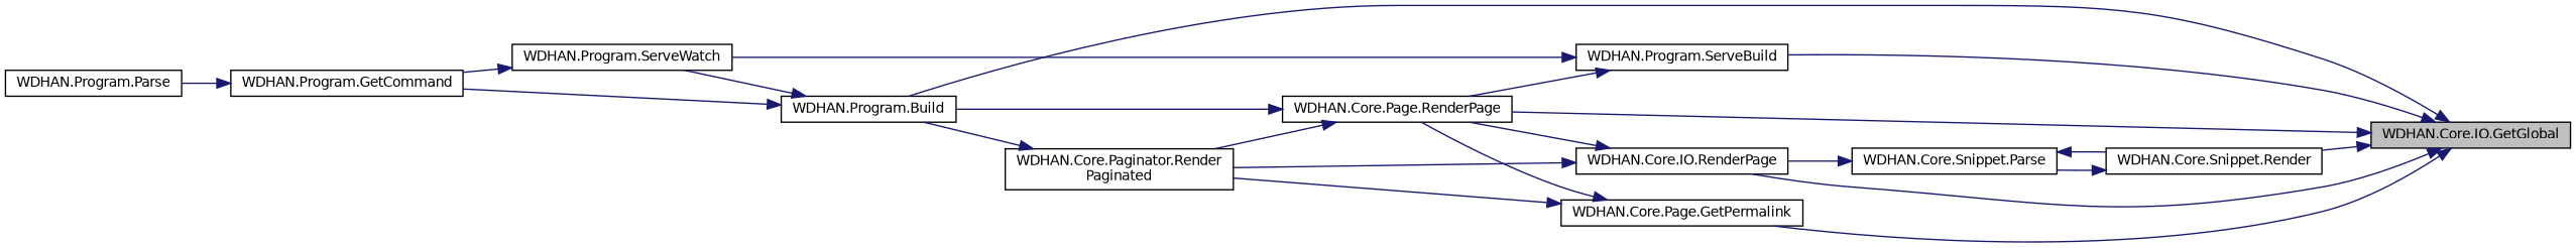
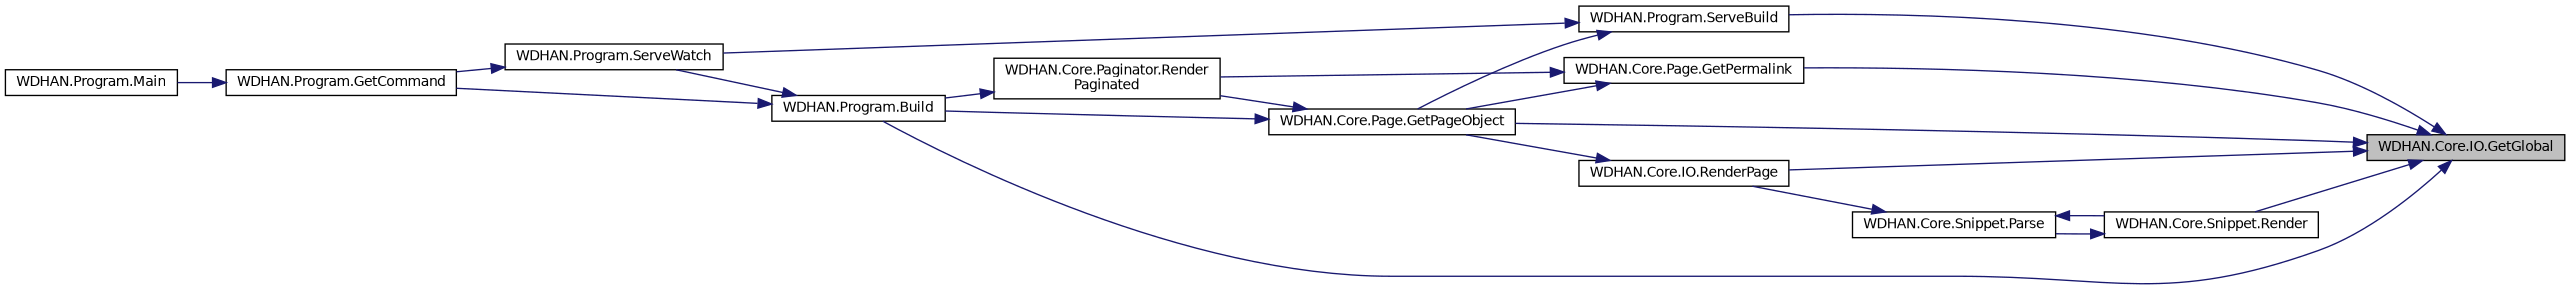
  digraph {
    rankdir=RL
    node [color=black fillcolor=white fontname=Helvetica fontsize=10 shape=record style=filled]
    edge [color=midnightblue dir=back fontname=Helvetica fontsize=10 labelfontname=Helvetica labelfontsize=10 style=solid]
    n1 [fillcolor=grey75 fontcolor=black height=0.2 label="WDHAN.Core.IO.GetGlobal" width=0.4]
    n2 [height=0.2 label="WDHAN.Program.Build" width=0.4]
-   n3 [height=0.2 label="WDHAN.Core.Page.RenderPage" width=0.4]
+   n3 [height=0.2 label="WDHAN.Core.Page.GetPageObject" width=0.4]
    n4 [height=0.2 label="WDHAN.Program.ServeBuild" width=0.4]
    n5 [height=0.2 label="WDHAN.Core.Page.GetPermalink" width=0.4]
    n6 [height=0.2 label="WDHAN.Core.Snippet.Render" width=0.4]
    n7 [height=0.2 label="WDHAN.Core.IO.RenderPage" width=0.4]
    n8 [height=0.2 label="WDHAN.Program.GetCommand" width=0.4]
    n9 [height=0.2 label="WDHAN.Program.ServeWatch" width=0.4]
    n10 [height=0.2 label="WDHAN.Core.Paginator.Render\lPaginated" width=0.4]
    n11 [height=0.2 label="WDHAN.Core.Snippet.Parse" width=0.4]
-   n12 [height=0.2 label="WDHAN.Program.Parse" width=0.4]
+   n12 [height=0.2 label="WDHAN.Program.Main" width=0.4]
    n1 -> n2
    n1 -> n3
    n1 -> n4
    n1 -> n5
    n1 -> n6
    n1 -> n7
    n2 -> n8
    n2 -> n9
    n3 -> n2
    n3 -> n10
    n4 -> n3
    n4 -> n9
    n5 -> n3
    n5 -> n10
    n6 -> n11
    n7 -> n3
-   n7 -> n10
    n8 -> n12
    n9 -> n8
    n10 -> n2
    n11 -> n6
    n11 -> n7
  }
